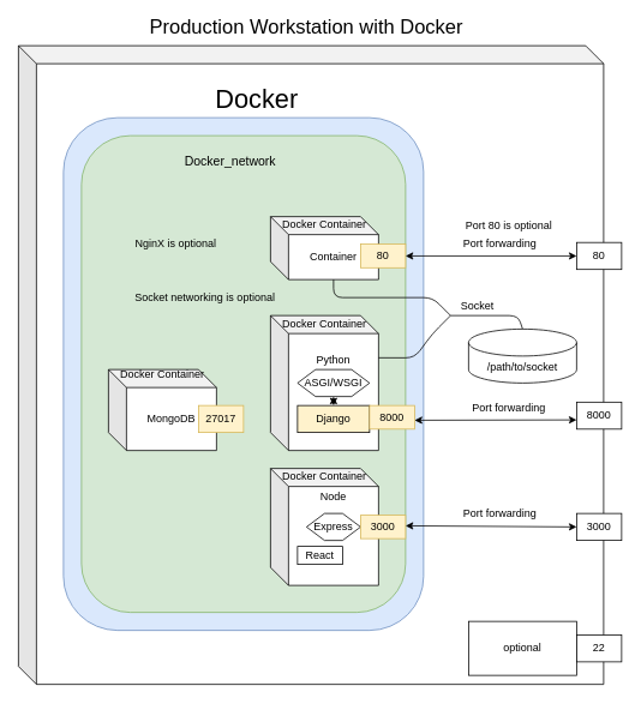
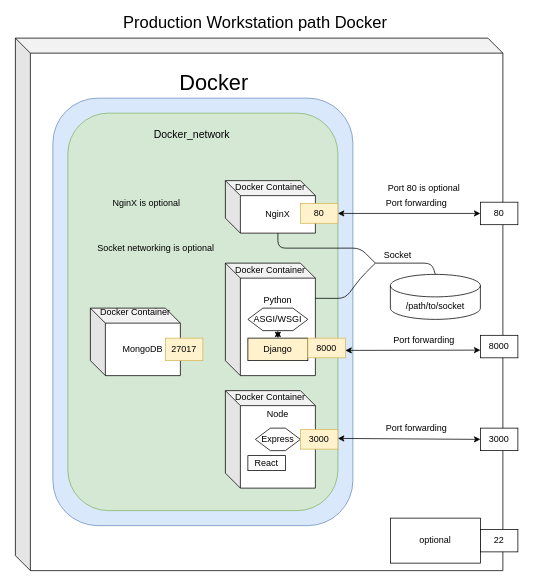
  <mxCell id="0" />
  <mxCell id="1" parent="0" />
  <mxCell id="2" value="" style="shape=cube;whiteSpace=wrap;html=1;boundedLbl=1;backgroundOutline=1;darkOpacity=0.05;darkOpacity2=0.1;" parent="1" vertex="1"><mxGeometry x="20" y="50" width="650" height="710" as="geometry" /></mxCell>
- <mxCell id="3" value="&lt;font style=&quot;font-size: 22px&quot;&gt;Production Workstation with Docker&lt;/font&gt;" style="text;html=1;strokeColor=none;fillColor=none;align=center;verticalAlign=middle;whiteSpace=wrap;rounded=0;" parent="1" vertex="1"><mxGeometry x="130" y="20" width="420" height="20" as="geometry" /></mxCell>
+ <mxCell id="3" value="&lt;font style=&quot;font-size: 22px&quot;&gt;Production Workstation path Docker&lt;/font&gt;" style="text;html=1;strokeColor=none;fillColor=none;align=center;verticalAlign=middle;whiteSpace=wrap;rounded=0;" parent="1" vertex="1"><mxGeometry x="130" y="20" width="420" height="20" as="geometry" /></mxCell>
  <mxCell id="4" value="80" style="rounded=0;whiteSpace=wrap;html=1;" parent="1" vertex="1"><mxGeometry x="640" y="268.75" width="50" height="30" as="geometry" /></mxCell>
  <mxCell id="5" value="&lt;font style=&quot;font-size: 29px&quot;&gt;Docker&lt;/font&gt;" style="text;html=1;strokeColor=none;fillColor=none;align=center;verticalAlign=middle;whiteSpace=wrap;rounded=0;" parent="1" vertex="1"><mxGeometry x="200" y="100" width="170" height="20" as="geometry" /></mxCell>
  <mxCell id="6" value="" style="rounded=1;whiteSpace=wrap;html=1;fillColor=#dae8fc;strokeColor=#6c8ebf;" parent="1" vertex="1"><mxGeometry x="70" y="130" width="400" height="570" as="geometry" /></mxCell>
  <mxCell id="7" value="" style="rounded=1;whiteSpace=wrap;html=1;fillColor=#d5e8d4;strokeColor=#82b366;" parent="1" vertex="1"><mxGeometry x="90" y="150" width="360" height="530" as="geometry" /></mxCell>
  <mxCell id="8" value="&lt;span style=&quot;font-weight: normal&quot;&gt;&lt;font style=&quot;font-size: 14px&quot;&gt;Docker_network&lt;/font&gt;&lt;/span&gt;" style="text;strokeColor=none;fillColor=none;html=1;fontSize=24;fontStyle=1;verticalAlign=middle;align=center;" parent="1" vertex="1"><mxGeometry x="150" y="155" width="210" height="40" as="geometry" /></mxCell>
  <mxCell id="9" value="" style="group" parent="1" vertex="1" connectable="0"><mxGeometry x="300" y="520" width="150" height="130" as="geometry" /></mxCell>
  <mxCell id="10" value="" style="group" parent="9" vertex="1" connectable="0"><mxGeometry width="120" height="130.0" as="geometry" /></mxCell>
  <mxCell id="11" value="Node&lt;br&gt;&lt;br&gt;&lt;br&gt;&lt;br&gt;&lt;br&gt;&lt;br&gt;&lt;br&gt;" style="shape=cube;whiteSpace=wrap;html=1;boundedLbl=1;backgroundOutline=1;darkOpacity=0.05;darkOpacity2=0.1;" parent="10" vertex="1"><mxGeometry width="120" height="130.0" as="geometry" /></mxCell>
  <mxCell id="12" value="Docker Container" style="text;html=1;strokeColor=none;fillColor=none;align=center;verticalAlign=middle;whiteSpace=wrap;rounded=0;" parent="10" vertex="1"><mxGeometry x="10" width="100" height="17.333" as="geometry" /></mxCell>
  <mxCell id="13" value="React" style="rounded=0;whiteSpace=wrap;html=1;" parent="10" vertex="1"><mxGeometry x="30" y="86.667" width="50" height="20" as="geometry" /></mxCell>
  <mxCell id="14" value="Express" style="shape=hexagon;perimeter=hexagonPerimeter2;whiteSpace=wrap;html=1;fixedSize=1;" parent="10" vertex="1"><mxGeometry x="40" y="50" width="60" height="30" as="geometry" /></mxCell>
  <mxCell id="15" value="3000" style="rounded=0;whiteSpace=wrap;html=1;fillColor=#fff2cc;strokeColor=#d6b656;" parent="9" vertex="1"><mxGeometry x="100" y="52" width="50" height="26" as="geometry" /></mxCell>
  <mxCell id="16" value="" style="group;rotation=90;" parent="1" vertex="1" connectable="0"><mxGeometry x="300" y="350" width="150" height="150" as="geometry" /></mxCell>
  <mxCell id="17" value="" style="group" parent="16" vertex="1" connectable="0"><mxGeometry width="150" height="150" as="geometry" /></mxCell>
  <mxCell id="18" value="Python&lt;br&gt;&lt;br&gt;&lt;br&gt;&lt;br&gt;&lt;br&gt;&lt;br&gt;" style="shape=cube;whiteSpace=wrap;html=1;boundedLbl=1;backgroundOutline=1;darkOpacity=0.05;darkOpacity2=0.1;" parent="17" vertex="1"><mxGeometry width="120" height="150" as="geometry" /></mxCell>
  <mxCell id="19" value="Django" style="rounded=0;whiteSpace=wrap;html=1;fillColor=#fff2cc;" parent="17" vertex="1"><mxGeometry x="30" y="100" width="80" height="30" as="geometry" /></mxCell>
  <mxCell id="20" value="Docker Container" style="text;html=1;strokeColor=none;fillColor=none;align=center;verticalAlign=middle;whiteSpace=wrap;rounded=0;" parent="17" vertex="1"><mxGeometry x="10" width="100" height="20" as="geometry" /></mxCell>
  <mxCell id="21" value="ASGI/WSGI" style="shape=hexagon;perimeter=hexagonPerimeter2;whiteSpace=wrap;html=1;fixedSize=1;" parent="17" vertex="1"><mxGeometry x="30" y="60" width="80" height="30" as="geometry" /></mxCell>
  <mxCell id="22" value="" style="group" parent="1" vertex="1" connectable="0"><mxGeometry x="300" y="240" width="150" height="70" as="geometry" /></mxCell>
  <mxCell id="23" value="" style="group" parent="22" vertex="1" connectable="0"><mxGeometry width="120" height="70" as="geometry" /></mxCell>
- <mxCell id="24" value="Container" style="shape=cube;whiteSpace=wrap;html=1;boundedLbl=1;backgroundOutline=1;darkOpacity=0.05;darkOpacity2=0.1;" parent="23" vertex="1"><mxGeometry width="120" height="70" as="geometry" /></mxCell>
+ <mxCell id="24" value="NginX" style="shape=cube;whiteSpace=wrap;html=1;boundedLbl=1;backgroundOutline=1;darkOpacity=0.05;darkOpacity2=0.1;" parent="23" vertex="1"><mxGeometry width="120" height="70" as="geometry" /></mxCell>
  <mxCell id="25" value="Docker Container" style="text;html=1;strokeColor=none;fillColor=none;align=center;verticalAlign=middle;whiteSpace=wrap;rounded=0;" parent="23" vertex="1"><mxGeometry x="10" width="100" height="17.5" as="geometry" /></mxCell>
  <mxCell id="26" value="80" style="rounded=0;whiteSpace=wrap;html=1;fillColor=#fff2cc;strokeColor=#d6b656;" parent="22" vertex="1"><mxGeometry x="100" y="30.625" width="50" height="26.25" as="geometry" /></mxCell>
  <mxCell id="27" value="" style="endArrow=classic;startArrow=classic;html=1;" parent="1" source="19" target="21" edge="1"><mxGeometry width="50" height="50" relative="1" as="geometry"><mxPoint x="190" y="425" as="sourcePoint" /><mxPoint x="290" y="268" as="targetPoint" /></mxGeometry></mxCell>
  <mxCell id="28" value="" style="group" parent="1" vertex="1" connectable="0"><mxGeometry x="80" y="410" width="190" height="90" as="geometry" /></mxCell>
  <mxCell id="29" value="" style="group" parent="28" vertex="1" connectable="0"><mxGeometry x="40" width="150" height="90" as="geometry" /></mxCell>
  <mxCell id="30" value="" style="group" parent="29" vertex="1" connectable="0"><mxGeometry width="120" height="90" as="geometry" /></mxCell>
  <mxCell id="31" value="MongoDB" style="shape=cube;whiteSpace=wrap;html=1;boundedLbl=1;backgroundOutline=1;darkOpacity=0.05;darkOpacity2=0.1;" parent="30" vertex="1"><mxGeometry width="120" height="90" as="geometry" /></mxCell>
  <mxCell id="32" value="Docker Container" style="text;html=1;strokeColor=none;fillColor=none;align=center;verticalAlign=middle;whiteSpace=wrap;rounded=0;" parent="30" vertex="1"><mxGeometry x="10" width="100" height="12" as="geometry" /></mxCell>
  <mxCell id="33" value="27017" style="rounded=0;whiteSpace=wrap;html=1;fillColor=#fff2cc;strokeColor=#d6b656;" parent="28" vertex="1"><mxGeometry x="140" y="40" width="50" height="30" as="geometry" /></mxCell>
  <mxCell id="34" value="/path/to/socket" style="shape=cylinder3;whiteSpace=wrap;html=1;boundedLbl=1;backgroundOutline=1;size=15;" parent="1" vertex="1"><mxGeometry x="520" y="365" width="120" height="60" as="geometry" /></mxCell>
  <mxCell id="35" value="" style="endArrow=none;html=1;entryX=0.5;entryY=0;entryDx=0;entryDy=0;entryPerimeter=0;" parent="1" target="34" edge="1"><mxGeometry width="50" height="50" relative="1" as="geometry"><mxPoint x="500" y="350" as="sourcePoint" /><mxPoint x="490" y="370" as="targetPoint" /><Array as="points"><mxPoint x="575" y="350" /></Array></mxGeometry></mxCell>
  <mxCell id="36" value="" style="endArrow=none;html=1;entryX=0;entryY=0.5;entryDx=0;entryDy=0;exitX=0;exitY=0;exitDx=70;exitDy=70;exitPerimeter=0;" parent="1" source="24" edge="1"><mxGeometry width="50" height="50" relative="1" as="geometry"><mxPoint x="440" y="420" as="sourcePoint" /><mxPoint x="500" y="350" as="targetPoint" /><Array as="points"><mxPoint x="370" y="330" /><mxPoint x="480" y="330" /></Array></mxGeometry></mxCell>
  <mxCell id="37" value="" style="endArrow=none;html=1;entryX=0;entryY=0.5;entryDx=0;entryDy=0;exitX=1;exitY=0.313;exitDx=0;exitDy=0;exitPerimeter=0;" parent="1" source="18" edge="1"><mxGeometry width="50" height="50" relative="1" as="geometry"><mxPoint x="410" y="397" as="sourcePoint" /><mxPoint x="500" y="350" as="targetPoint" /><Array as="points"><mxPoint x="460" y="397" /><mxPoint x="480" y="370" /></Array></mxGeometry></mxCell>
  <mxCell id="38" value="Socket" style="text;html=1;strokeColor=none;fillColor=none;align=center;verticalAlign=middle;whiteSpace=wrap;rounded=0;" parent="1" vertex="1"><mxGeometry x="510" y="330" width="40" height="20" as="geometry" /></mxCell>
  <mxCell id="39" value="" style="endArrow=classic;startArrow=classic;html=1;entryX=0;entryY=0.5;entryDx=0;entryDy=0;exitX=1;exitY=0.5;exitDx=0;exitDy=0;" parent="1" source="26" target="4" edge="1"><mxGeometry width="50" height="50" relative="1" as="geometry"><mxPoint x="440" y="360" as="sourcePoint" /><mxPoint x="490" y="310" as="targetPoint" /></mxGeometry></mxCell>
  <mxCell id="40" value="Port forwarding" style="text;html=1;strokeColor=none;fillColor=none;align=center;verticalAlign=middle;whiteSpace=wrap;rounded=0;" parent="1" vertex="1"><mxGeometry x="500" y="260" width="110" height="20" as="geometry" /></mxCell>
  <mxCell id="41" value="8000" style="rounded=0;whiteSpace=wrap;html=1;fillColor=#fff2cc;strokeColor=#d6b656;" vertex="1" parent="1"><mxGeometry x="410" y="450.005" width="50" height="26.25" as="geometry" /></mxCell>
  <mxCell id="42" value="8000" style="rounded=0;whiteSpace=wrap;html=1;" vertex="1" parent="1"><mxGeometry x="640" y="446.26" width="50" height="30" as="geometry" /></mxCell>
  <mxCell id="43" value="Port forwarding" style="text;html=1;strokeColor=none;fillColor=none;align=center;verticalAlign=middle;whiteSpace=wrap;rounded=0;" vertex="1" parent="1"><mxGeometry x="510" y="442.63" width="110" height="20" as="geometry" /></mxCell>
  <mxCell id="44" value="" style="endArrow=classic;startArrow=classic;html=1;exitX=1;exitY=0.5;exitDx=0;exitDy=0;" edge="1" parent="1"><mxGeometry width="50" height="50" relative="1" as="geometry"><mxPoint x="460" y="466.38" as="sourcePoint" /><mxPoint x="640" y="466" as="targetPoint" /></mxGeometry></mxCell>
  <mxCell id="45" value="" style="group" vertex="1" connectable="0" parent="1"><mxGeometry x="520" y="690" width="170" height="60" as="geometry" /></mxCell>
  <mxCell id="46" value="optional" style="rounded=0;whiteSpace=wrap;html=1;" parent="45" vertex="1"><mxGeometry width="120" height="60" as="geometry" /></mxCell>
  <mxCell id="47" value="22" style="rounded=0;whiteSpace=wrap;html=1;" parent="45" vertex="1"><mxGeometry x="120" y="15" width="50" height="30" as="geometry" /></mxCell>
  <mxCell id="48" value="3000" style="rounded=0;whiteSpace=wrap;html=1;" vertex="1" parent="1"><mxGeometry x="640" y="570" width="50" height="30" as="geometry" /></mxCell>
  <mxCell id="49" value="Port forwarding" style="text;html=1;strokeColor=none;fillColor=none;align=center;verticalAlign=middle;whiteSpace=wrap;rounded=0;" vertex="1" parent="1"><mxGeometry x="500" y="560" width="110" height="20" as="geometry" /></mxCell>
  <mxCell id="50" value="" style="endArrow=classic;startArrow=classic;html=1;exitX=1;exitY=0.5;exitDx=0;exitDy=0;entryX=0;entryY=0.5;entryDx=0;entryDy=0;" edge="1" parent="1" target="48"><mxGeometry width="50" height="50" relative="1" as="geometry"><mxPoint x="450" y="583.75" as="sourcePoint" /><mxPoint x="630" y="583.37" as="targetPoint" /></mxGeometry></mxCell>
  <mxCell id="51" value="NginX is optional" style="text;html=1;strokeColor=none;fillColor=none;align=center;verticalAlign=middle;whiteSpace=wrap;rounded=0;" vertex="1" parent="1"><mxGeometry x="140" y="260" width="110" height="20" as="geometry" /></mxCell>
- <mxCell id="52" value="Socket networking is optional" style="text;html=1;strokeColor=none;fillColor=none;align=center;verticalAlign=middle;whiteSpace=wrap;rounded=0;" vertex="1" parent="1"><mxGeometry x="130" y="320" width="195" height="20" as="geometry" /></mxCell>
+ <mxCell id="52" value="Socket networking is optional" style="text;html=1;strokeColor=none;fillColor=none;align=center;verticalAlign=middle;whiteSpace=wrap;rounded=0;" vertex="1" parent="1"><mxGeometry x="110" y="320" width="195" height="20" as="geometry" /></mxCell>
  <mxCell id="53" value="Port 80 is optional" style="text;html=1;strokeColor=none;fillColor=none;align=center;verticalAlign=middle;whiteSpace=wrap;rounded=0;" vertex="1" parent="1"><mxGeometry x="500" y="240" width="130" height="20" as="geometry" /></mxCell>
